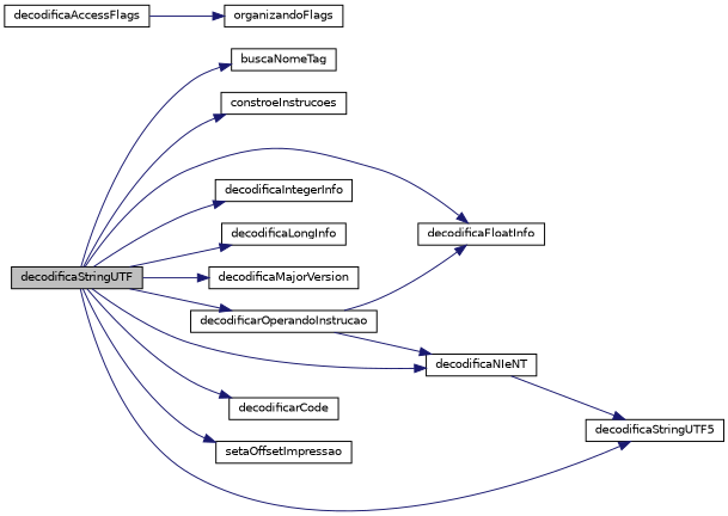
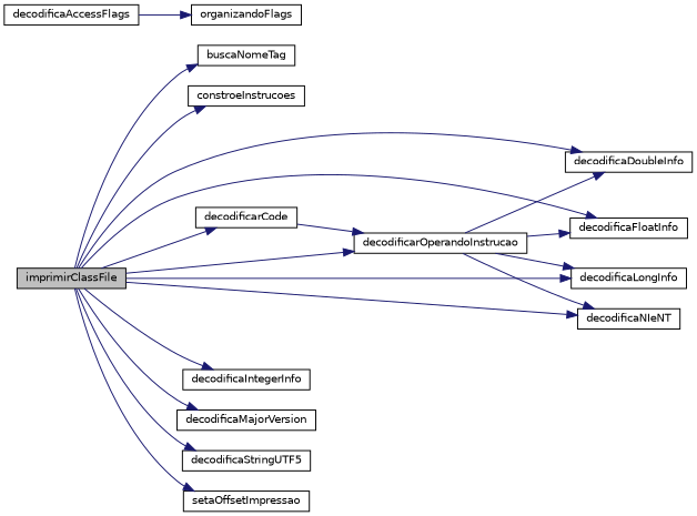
  digraph {
    rankdir=LR
    node [color=black fillcolor=white fontname=Helvetica fontsize=10 shape=record style=filled]
    edge [color=midnightblue fontname=Helvetica fontsize=10 labelfontname=Helvetica labelfontsize=10 style=solid]
-   n1 [fillcolor=grey75 fontcolor=black height=0.2 label=decodificaStringUTF width=0.4]
+   n1 [fillcolor=grey75 fontcolor=black height=0.2 label=imprimirClassFile width=0.4]
    n2 [height=0.2 label=buscaNomeTag width=0.4]
    n3 [height=0.2 label=constroeInstrucoes width=0.4]
+   n4 [height=0.2 label=decodificaDoubleInfo width=0.4]
    n5 [height=0.2 label=decodificaFloatInfo width=0.4]
    n6 [height=0.2 label=decodificaIntegerInfo width=0.4]
    n7 [height=0.2 label=decodificaLongInfo width=0.4]
    n8 [height=0.2 label=decodificaMajorVersion width=0.4]
    n9 [height=0.2 label=decodificaNIeNT width=0.4]
    n10 [height=0.2 label=decodificaStringUTF5 width=0.4]
    n11 [height=0.2 label=decodificarCode width=0.4]
    n12 [height=0.2 label=setaOffsetImpressao width=0.4]
    n13 [height=0.2 label=decodificarOperandoInstrucao width=0.4]
    n14 [height=0.2 label=decodificaAccessFlags width=0.4]
    n15 [height=0.2 label=organizandoFlags width=0.4]
    n1 -> n2
    n1 -> n3
+   n1 -> n4
    n1 -> n5
    n1 -> n6
    n1 -> n7
    n1 -> n8
    n1 -> n9
    n1 -> n10
    n1 -> n11
    n1 -> n12
    n1 -> n13
-   n9 -> n10
+   n11 -> n13
+   n13 -> n4
    n13 -> n5
+   n13 -> n7
    n13 -> n9
    n14 -> n15
  }
